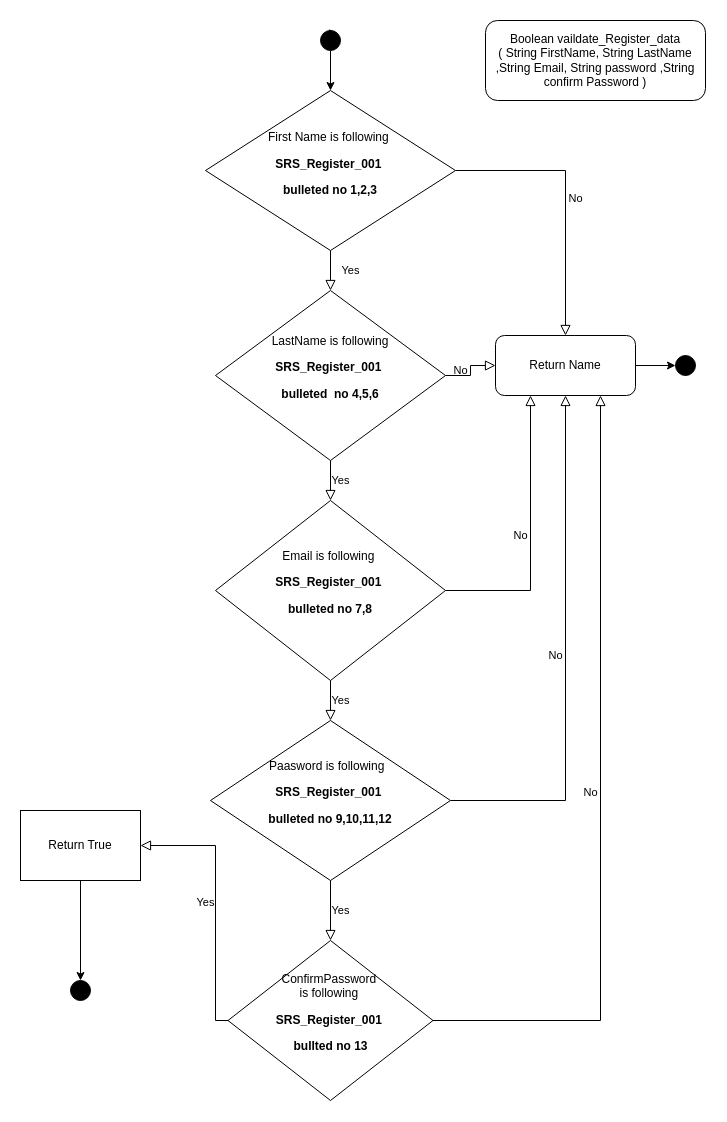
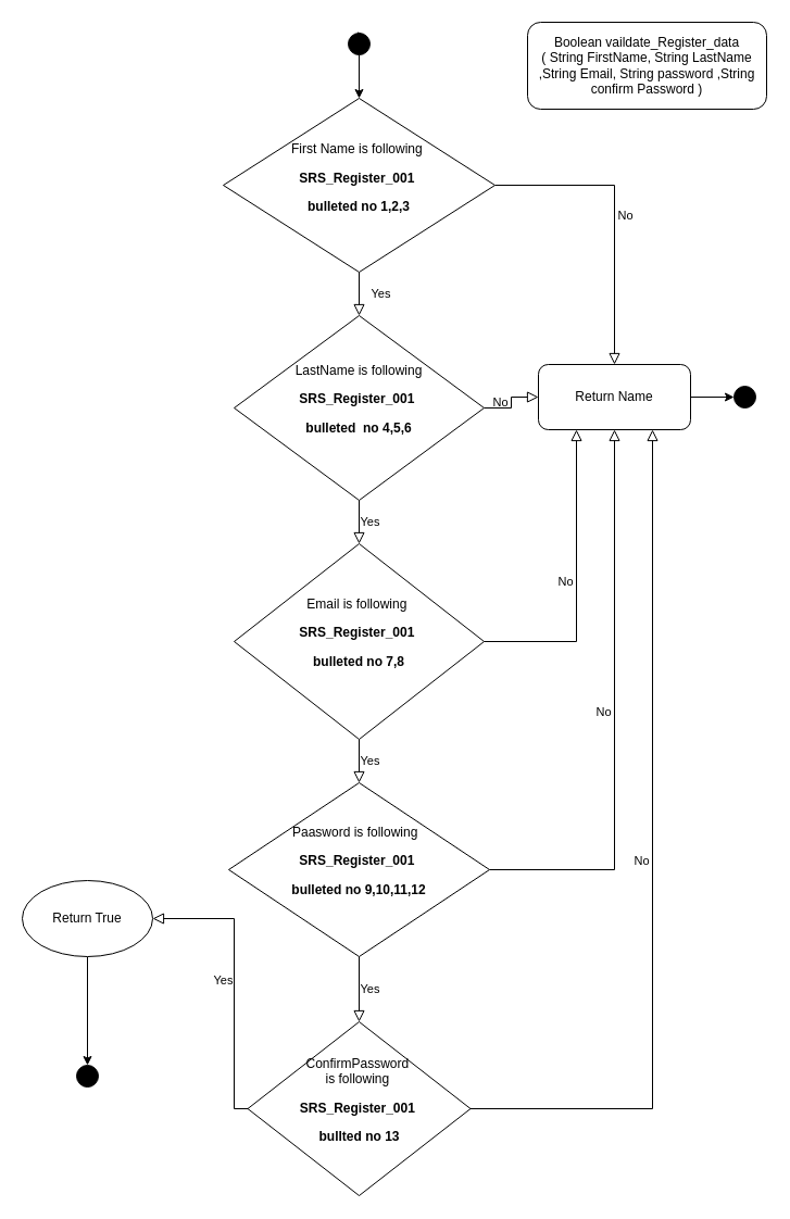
  <mxCell id="0" />
  <mxCell id="1" parent="0" />
  <mxCell id="2" value="Yes" style="rounded=0;html=1;jettySize=auto;orthogonalLoop=1;fontSize=11;endArrow=block;endFill=0;endSize=8;strokeWidth=1;shadow=0;labelBackgroundColor=none;edgeStyle=orthogonalEdgeStyle;" parent="1" source="4" target="8" edge="1"><mxGeometry y="20" relative="1" as="geometry"><mxPoint as="offset" /></mxGeometry></mxCell>
  <mxCell id="3" value="No" style="edgeStyle=orthogonalEdgeStyle;rounded=0;html=1;jettySize=auto;orthogonalLoop=1;fontSize=11;endArrow=block;endFill=0;endSize=8;strokeWidth=1;shadow=0;labelBackgroundColor=none;" parent="1" source="4" target="6" edge="1"><mxGeometry y="10" relative="1" as="geometry"><mxPoint as="offset" /></mxGeometry></mxCell>
  <mxCell id="4" value="&lt;br&gt;&lt;br&gt;First Name is following&amp;nbsp;&lt;br&gt;&lt;p class=&quot;MsoNormal&quot;&gt;&lt;b&gt;SRS_Register_001&amp;nbsp;&lt;/b&gt;&lt;/p&gt;&lt;p class=&quot;MsoNormal&quot;&gt;&lt;b&gt;bulleted no 1,2,3&lt;/b&gt;&lt;/p&gt;&lt;p class=&quot;MsoNormal&quot;&gt;&lt;b&gt;&lt;br&gt;&lt;/b&gt;&lt;/p&gt;" style="rhombus;whiteSpace=wrap;html=1;shadow=0;fontFamily=Helvetica;fontSize=12;align=center;strokeWidth=1;spacing=6;spacingTop=-4;" parent="1" vertex="1"><mxGeometry x="205" y="90" width="250" height="160" as="geometry" /></mxCell>
  <mxCell id="5" style="edgeStyle=orthogonalEdgeStyle;rounded=0;orthogonalLoop=1;jettySize=auto;html=1;entryX=0;entryY=0.5;entryDx=0;entryDy=0;entryPerimeter=0;" parent="1" source="6" target="26" edge="1"><mxGeometry relative="1" as="geometry" /></mxCell>
  <mxCell id="6" value="Return Name" style="rounded=1;whiteSpace=wrap;html=1;fontSize=12;glass=0;strokeWidth=1;shadow=0;" parent="1" vertex="1"><mxGeometry x="495" y="335" width="140" height="60" as="geometry" /></mxCell>
  <mxCell id="7" value="No" style="edgeStyle=orthogonalEdgeStyle;rounded=0;html=1;jettySize=auto;orthogonalLoop=1;fontSize=11;endArrow=block;endFill=0;endSize=8;strokeWidth=1;shadow=0;labelBackgroundColor=none;entryX=0;entryY=0.5;entryDx=0;entryDy=0;" parent="1" source="8" target="6" edge="1"><mxGeometry y="10" relative="1" as="geometry"><mxPoint as="offset" /><mxPoint x="405" y="355" as="targetPoint" /></mxGeometry></mxCell>
  <mxCell id="8" value="&amp;nbsp;LastName is following&amp;nbsp;&lt;br style=&quot;border-color: var(--border-color);&quot;&gt;&lt;p style=&quot;border-color: var(--border-color);&quot; class=&quot;MsoNormal&quot;&gt;&lt;b style=&quot;border-color: var(--border-color);&quot;&gt;SRS_Register_001&amp;nbsp;&lt;/b&gt;&lt;/p&gt;&lt;p style=&quot;border-color: var(--border-color);&quot; class=&quot;MsoNormal&quot;&gt;&lt;b style=&quot;border-color: var(--border-color);&quot;&gt;bulleted&amp;nbsp; no 4,5,6&lt;/b&gt;&lt;/p&gt;" style="rhombus;whiteSpace=wrap;html=1;shadow=0;fontFamily=Helvetica;fontSize=12;align=center;strokeWidth=1;spacing=6;spacingTop=-4;" parent="1" vertex="1"><mxGeometry x="215" y="290" width="230" height="170" as="geometry" /></mxCell>
  <mxCell id="9" style="edgeStyle=orthogonalEdgeStyle;rounded=0;orthogonalLoop=1;jettySize=auto;html=1;exitX=0.5;exitY=1;exitDx=0;exitDy=0;exitPerimeter=0;entryX=0.5;entryY=0;entryDx=0;entryDy=0;" parent="1" source="10" target="4" edge="1"><mxGeometry relative="1" as="geometry" /></mxCell>
  <mxCell id="10" value="" style="verticalLabelPosition=bottom;verticalAlign=top;html=1;shape=mxgraph.flowchart.on-page_reference;fillColor=#000000;" parent="1" vertex="1"><mxGeometry x="320" y="30" width="20" height="20" as="geometry" /></mxCell>
  <mxCell id="11" value="" style="verticalLabelPosition=bottom;verticalAlign=top;html=1;shape=mxgraph.flowchart.on-page_reference;fillColor=#000000;" parent="1" vertex="1"><mxGeometry x="70" y="980" width="20" height="20" as="geometry" /></mxCell>
  <mxCell id="12" value="Boolean vaildate_Register_data&lt;br&gt;( String FirstName, String LastName ,String Email, String password ,String confirm Password )" style="rounded=1;whiteSpace=wrap;html=1;" parent="1" vertex="1"><mxGeometry x="485" y="20" width="220" height="80" as="geometry" /></mxCell>
  <mxCell id="13" value="&amp;nbsp;Email is following&amp;nbsp;&amp;nbsp;&lt;br style=&quot;border-color: var(--border-color);&quot;&gt;&lt;p style=&quot;border-color: var(--border-color);&quot; class=&quot;MsoNormal&quot;&gt;&lt;b style=&quot;border-color: var(--border-color);&quot;&gt;SRS_Register_001&amp;nbsp;&lt;/b&gt;&lt;/p&gt;&lt;p style=&quot;border-color: var(--border-color);&quot; class=&quot;MsoNormal&quot;&gt;&lt;b style=&quot;border-color: var(--border-color);&quot;&gt;bulleted no 7,8&lt;/b&gt;&lt;/p&gt;" style="rhombus;whiteSpace=wrap;html=1;shadow=0;fontFamily=Helvetica;fontSize=12;align=center;strokeWidth=1;spacing=6;spacingTop=-4;" parent="1" vertex="1"><mxGeometry x="215" y="500" width="230" height="180" as="geometry" /></mxCell>
  <mxCell id="14" value="Paasword is following&amp;nbsp;&amp;nbsp;&lt;br style=&quot;border-color: var(--border-color);&quot;&gt;&lt;p style=&quot;border-color: var(--border-color);&quot; class=&quot;MsoNormal&quot;&gt;&lt;b style=&quot;border-color: var(--border-color);&quot;&gt;SRS_Register_001&amp;nbsp;&lt;/b&gt;&lt;/p&gt;&lt;p style=&quot;border-color: var(--border-color);&quot; class=&quot;MsoNormal&quot;&gt;&lt;b style=&quot;border-color: var(--border-color);&quot;&gt;bulleted no 9,10,11,12&lt;/b&gt;&lt;/p&gt;" style="rhombus;whiteSpace=wrap;html=1;shadow=0;fontFamily=Helvetica;fontSize=12;align=center;strokeWidth=1;spacing=6;spacingTop=-4;" parent="1" vertex="1"><mxGeometry x="210" y="720" width="240" height="160" as="geometry" /></mxCell>
  <mxCell id="15" value="ConfirmPassword&amp;nbsp;&lt;br&gt;is following&amp;nbsp;&lt;br style=&quot;border-color: var(--border-color);&quot;&gt;&lt;p style=&quot;border-color: var(--border-color);&quot; class=&quot;MsoNormal&quot;&gt;&lt;b style=&quot;border-color: var(--border-color);&quot;&gt;SRS_Register_001&amp;nbsp;&lt;/b&gt;&lt;/p&gt;&lt;p style=&quot;border-color: var(--border-color);&quot; class=&quot;MsoNormal&quot;&gt;&lt;b style=&quot;border-color: var(--border-color);&quot;&gt;bullted no 13&lt;/b&gt;&lt;/p&gt;" style="rhombus;whiteSpace=wrap;html=1;shadow=0;fontFamily=Helvetica;fontSize=12;align=center;strokeWidth=1;spacing=6;spacingTop=-4;" parent="1" vertex="1"><mxGeometry x="227.5" y="940" width="205" height="160" as="geometry" /></mxCell>
  <mxCell id="16" style="edgeStyle=orthogonalEdgeStyle;rounded=0;orthogonalLoop=1;jettySize=auto;html=1;exitX=0.145;exitY=0.145;exitDx=0;exitDy=0;exitPerimeter=0;entryX=0.855;entryY=0.145;entryDx=0;entryDy=0;entryPerimeter=0;" parent="1" source="10" target="10" edge="1"><mxGeometry relative="1" as="geometry" /></mxCell>
  <mxCell id="17" value="Yes" style="edgeStyle=orthogonalEdgeStyle;rounded=0;html=1;jettySize=auto;orthogonalLoop=1;fontSize=11;endArrow=block;endFill=0;endSize=8;strokeWidth=1;shadow=0;labelBackgroundColor=none;exitX=0.5;exitY=1;exitDx=0;exitDy=0;entryX=0.5;entryY=0;entryDx=0;entryDy=0;" parent="1" source="8" target="13" edge="1"><mxGeometry y="10" relative="1" as="geometry"><mxPoint as="offset" /><mxPoint x="280" y="365" as="sourcePoint" /><mxPoint x="415" y="365" as="targetPoint" /></mxGeometry></mxCell>
  <mxCell id="18" value="Yes&lt;br&gt;" style="edgeStyle=orthogonalEdgeStyle;rounded=0;html=1;jettySize=auto;orthogonalLoop=1;fontSize=11;endArrow=block;endFill=0;endSize=8;strokeWidth=1;shadow=0;labelBackgroundColor=none;exitX=0.5;exitY=1;exitDx=0;exitDy=0;" parent="1" source="13" target="14" edge="1"><mxGeometry y="10" relative="1" as="geometry"><mxPoint as="offset" /><mxPoint x="192" y="650" as="sourcePoint" /><mxPoint x="192" y="710" as="targetPoint" /></mxGeometry></mxCell>
  <mxCell id="19" value="No" style="edgeStyle=orthogonalEdgeStyle;rounded=0;html=1;jettySize=auto;orthogonalLoop=1;fontSize=11;endArrow=block;endFill=0;endSize=8;strokeWidth=1;shadow=0;labelBackgroundColor=none;entryX=0.25;entryY=1;entryDx=0;entryDy=0;exitX=1;exitY=0.5;exitDx=0;exitDy=0;" parent="1" source="13" target="6" edge="1"><mxGeometry y="10" relative="1" as="geometry"><mxPoint as="offset" /><mxPoint x="275" y="570" as="sourcePoint" /><mxPoint x="595" y="530" as="targetPoint" /></mxGeometry></mxCell>
  <mxCell id="20" value="Yes&lt;br&gt;" style="edgeStyle=orthogonalEdgeStyle;rounded=0;html=1;jettySize=auto;orthogonalLoop=1;fontSize=11;endArrow=block;endFill=0;endSize=8;strokeWidth=1;shadow=0;labelBackgroundColor=none;exitX=0.5;exitY=1;exitDx=0;exitDy=0;entryX=0.5;entryY=0;entryDx=0;entryDy=0;" parent="1" source="14" target="15" edge="1"><mxGeometry y="10" relative="1" as="geometry"><mxPoint as="offset" /><mxPoint x="385" y="730" as="sourcePoint" /><mxPoint x="202" y="720" as="targetPoint" /></mxGeometry></mxCell>
  <mxCell id="21" value="No" style="edgeStyle=orthogonalEdgeStyle;rounded=0;html=1;jettySize=auto;orthogonalLoop=1;fontSize=11;endArrow=block;endFill=0;endSize=8;strokeWidth=1;shadow=0;labelBackgroundColor=none;entryX=0.5;entryY=1;entryDx=0;entryDy=0;exitX=1;exitY=0.5;exitDx=0;exitDy=0;" parent="1" source="14" target="6" edge="1"><mxGeometry y="10" relative="1" as="geometry"><mxPoint as="offset" /><mxPoint x="280" y="580" as="sourcePoint" /><mxPoint x="675" y="540" as="targetPoint" /><Array as="points"><mxPoint x="565" y="800" /></Array></mxGeometry></mxCell>
  <mxCell id="22" value="No" style="edgeStyle=orthogonalEdgeStyle;rounded=0;html=1;jettySize=auto;orthogonalLoop=1;fontSize=11;endArrow=block;endFill=0;endSize=8;strokeWidth=1;shadow=0;labelBackgroundColor=none;entryX=0.75;entryY=1;entryDx=0;entryDy=0;" parent="1" source="15" target="6" edge="1"><mxGeometry y="10" relative="1" as="geometry"><mxPoint as="offset" /><mxPoint x="280" y="580" as="sourcePoint" /><mxPoint x="630" y="560" as="targetPoint" /></mxGeometry></mxCell>
  <mxCell id="23" style="edgeStyle=orthogonalEdgeStyle;rounded=0;orthogonalLoop=1;jettySize=auto;html=1;" parent="1" source="24" target="11" edge="1"><mxGeometry relative="1" as="geometry"><mxPoint x="130" y="920" as="targetPoint" /></mxGeometry></mxCell>
- <mxCell id="24" value="Return True" style="rounded=0;whiteSpace=wrap;html=1;" parent="1" vertex="1"><mxGeometry x="20" y="810" width="120" height="70" as="geometry" /></mxCell>
+ <mxCell id="24" value="Return True" style="ellipse;whiteSpace=wrap;html=1;" parent="1" vertex="1"><mxGeometry x="20" y="810" width="120" height="70" as="geometry" /></mxCell>
  <mxCell id="25" value="Yes&lt;br&gt;" style="edgeStyle=orthogonalEdgeStyle;rounded=0;html=1;jettySize=auto;orthogonalLoop=1;fontSize=11;endArrow=block;endFill=0;endSize=8;strokeWidth=1;shadow=0;labelBackgroundColor=none;exitX=0;exitY=0.5;exitDx=0;exitDy=0;entryX=1;entryY=0.5;entryDx=0;entryDy=0;" parent="1" source="15" target="24" edge="1"><mxGeometry y="10" relative="1" as="geometry"><mxPoint as="offset" /><mxPoint x="264" y="950" as="sourcePoint" /><mxPoint x="255" y="810" as="targetPoint" /><Array as="points"><mxPoint x="215" y="1020" /><mxPoint x="215" y="845" /></Array></mxGeometry></mxCell>
  <mxCell id="26" value="" style="verticalLabelPosition=bottom;verticalAlign=top;html=1;shape=mxgraph.flowchart.on-page_reference;fillColor=#000000;" parent="1" vertex="1"><mxGeometry x="675" y="355" width="20" height="20" as="geometry" /></mxCell>
